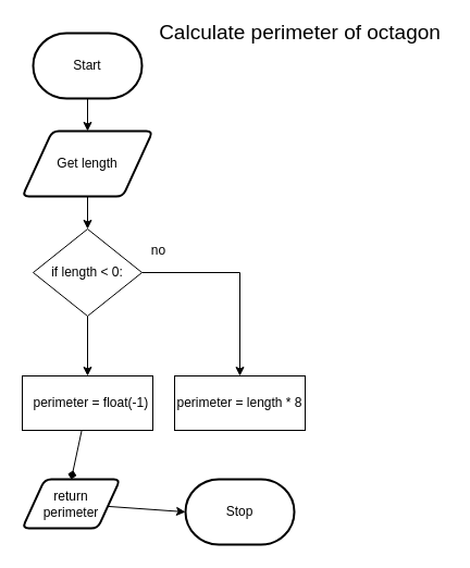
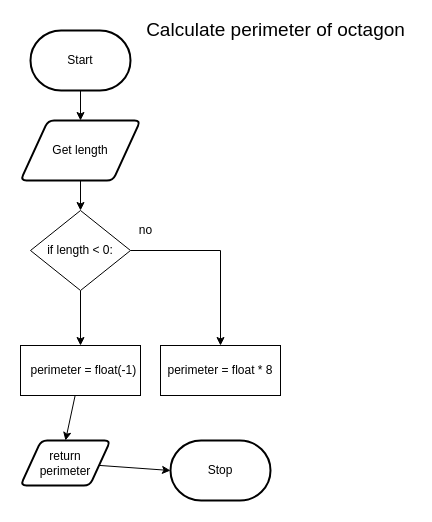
  <mxCell id="0" />
  <mxCell id="1" parent="0" />
  <mxCell id="2" style="edgeStyle=none;html=1;entryX=0.5;entryY=0;entryDx=0;entryDy=0;" parent="1" source="3" target="10" edge="1"><mxGeometry relative="1" as="geometry"><mxPoint x="10" y="170" as="targetPoint" /></mxGeometry></mxCell>
  <mxCell id="3" value="Start" style="strokeWidth=2;html=1;shape=mxgraph.flowchart.terminator;whiteSpace=wrap;" parent="1" vertex="1"><mxGeometry x="30" y="30" width="100" height="60" as="geometry" /></mxCell>
- <mxCell id="4" style="edgeStyle=none;html=1;entryX=0.5;entryY=0;entryDx=0;entryDy=0;endArrow=diamond;" parent="1" source="5" target="7" edge="1"><mxGeometry relative="1" as="geometry"><mxPoint x="90" y="390" as="targetPoint" /></mxGeometry></mxCell>
+ <mxCell id="4" style="edgeStyle=none;html=1;entryX=0.5;entryY=0;entryDx=0;entryDy=0;" parent="1" source="5" target="7" edge="1"><mxGeometry relative="1" as="geometry"><mxPoint x="90" y="390" as="targetPoint" /></mxGeometry></mxCell>
  <mxCell id="5" value="&lt;div&gt;&amp;nbsp; perimeter = float(-1)&lt;/div&gt;" style="rounded=0;whiteSpace=wrap;html=1;" parent="1" vertex="1"><mxGeometry x="20" y="345" width="120" height="50" as="geometry" /></mxCell>
  <mxCell id="6" style="edgeStyle=none;html=1;entryX=0;entryY=0.5;entryDx=0;entryDy=0;entryPerimeter=0;" parent="1" source="7" target="8" edge="1"><mxGeometry relative="1" as="geometry" /></mxCell>
  <mxCell id="7" value="return &lt;br&gt;perimeter" style="shape=parallelogram;html=1;strokeWidth=2;perimeter=parallelogramPerimeter;whiteSpace=wrap;rounded=1;arcSize=12;size=0.23;" parent="1" vertex="1"><mxGeometry x="20" y="440" width="90" height="45" as="geometry" /></mxCell>
  <mxCell id="8" value="Stop" style="strokeWidth=2;html=1;shape=mxgraph.flowchart.terminator;whiteSpace=wrap;" parent="1" vertex="1"><mxGeometry x="170" y="440" width="100" height="60" as="geometry" /></mxCell>
  <mxCell id="9" style="edgeStyle=none;html=1;entryX=0.5;entryY=0;entryDx=0;entryDy=0;" parent="1" source="10" target="14" edge="1"><mxGeometry relative="1" as="geometry"><mxPoint x="80" y="200" as="targetPoint" /></mxGeometry></mxCell>
  <mxCell id="10" value="Get length" style="shape=parallelogram;html=1;strokeWidth=2;perimeter=parallelogramPerimeter;whiteSpace=wrap;rounded=1;arcSize=12;size=0.23;" parent="1" vertex="1"><mxGeometry x="20" y="120" width="120" height="60" as="geometry" /></mxCell>
  <mxCell id="11" value="&lt;span style=&quot;font-size: 19px&quot;&gt;Calculate perimeter of octagon&lt;/span&gt;" style="text;html=1;align=center;verticalAlign=middle;resizable=0;points=[];autosize=1;strokeColor=none;fillColor=none;" vertex="1" parent="1"><mxGeometry x="140" y="20" width="270" height="20" as="geometry" /></mxCell>
  <mxCell id="12" style="edgeStyle=none;html=1;entryX=0.5;entryY=0;entryDx=0;entryDy=0;fontSize=12;" edge="1" parent="1" source="14" target="5"><mxGeometry relative="1" as="geometry" /></mxCell>
  <mxCell id="13" style="edgeStyle=none;html=1;entryX=0.5;entryY=0;entryDx=0;entryDy=0;fontSize=12;rounded=0;" edge="1" parent="1" source="14" target="16"><mxGeometry relative="1" as="geometry"><Array as="points"><mxPoint x="220" y="250" /></Array></mxGeometry></mxCell>
  <mxCell id="14" value="&lt;div style=&quot;font-size: 12px&quot;&gt;&lt;font style=&quot;font-size: 12px&quot;&gt;&amp;nbsp; &amp;nbsp;&amp;nbsp;&lt;/font&gt;&lt;/div&gt;&lt;div style=&quot;font-size: 12px&quot;&gt;&lt;font style=&quot;font-size: 12px&quot;&gt;if length &amp;lt; 0:&lt;/font&gt;&lt;/div&gt;&lt;div style=&quot;font-size: 12px&quot;&gt;&lt;br&gt;&lt;/div&gt;" style="rhombus;whiteSpace=wrap;html=1;fontSize=19;" vertex="1" parent="1"><mxGeometry x="30" y="210" width="100" height="80" as="geometry" /></mxCell>
  <mxCell id="15" value="no" style="text;html=1;align=center;verticalAlign=middle;resizable=0;points=[];autosize=1;strokeColor=none;fillColor=none;fontSize=12;" vertex="1" parent="1"><mxGeometry x="130" y="220" width="30" height="20" as="geometry" /></mxCell>
- <mxCell id="16" value="&lt;div&gt;&amp;nbsp; &amp;nbsp; &amp;nbsp;&lt;/div&gt;&lt;div&gt;perimeter = length * 8&lt;/div&gt;&lt;div&gt;&lt;br&gt;&lt;/div&gt;" style="rounded=0;whiteSpace=wrap;html=1;" vertex="1" parent="1"><mxGeometry x="160" y="345" width="120" height="50" as="geometry" /></mxCell>
+ <mxCell id="16" value="&lt;div&gt;&amp;nbsp; &amp;nbsp; &amp;nbsp;&lt;/div&gt;&lt;div&gt;perimeter = float * 8&lt;/div&gt;&lt;div&gt;&lt;br&gt;&lt;/div&gt;" style="rounded=0;whiteSpace=wrap;html=1;" vertex="1" parent="1"><mxGeometry x="160" y="345" width="120" height="50" as="geometry" /></mxCell>
